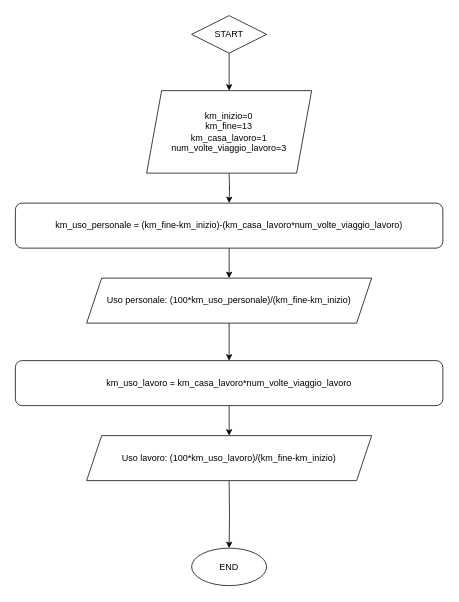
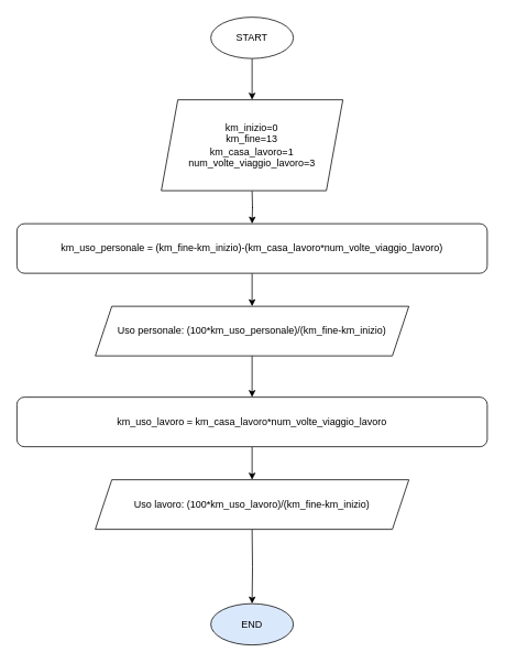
  <mxCell id="0" />
  <mxCell id="1" parent="0" />
  <mxCell id="2" style="edgeStyle=orthogonalEdgeStyle;rounded=0;orthogonalLoop=1;jettySize=auto;html=1;exitX=0.5;exitY=1;exitDx=0;exitDy=0;entryX=0.5;entryY=0;entryDx=0;entryDy=0;" edge="1" parent="1"><mxGeometry relative="1" as="geometry"><mxPoint x="305" y="230" as="sourcePoint" /><mxPoint x="305" y="270" as="targetPoint" /></mxGeometry></mxCell>
  <mxCell id="3" style="edgeStyle=orthogonalEdgeStyle;rounded=0;orthogonalLoop=1;jettySize=auto;html=1;entryX=0.5;entryY=0;entryDx=0;entryDy=0;" edge="1" parent="1" source="4"><mxGeometry relative="1" as="geometry"><mxPoint x="305" y="120" as="targetPoint" /></mxGeometry></mxCell>
- <mxCell id="4" value="START" style="rhombus;whiteSpace=wrap;html=1;" vertex="1" parent="1"><mxGeometry x="255" y="20" width="100" height="50" as="geometry" /></mxCell>
- <mxCell id="5" value="END" style="ellipse;whiteSpace=wrap;html=1;" vertex="1" parent="1"><mxGeometry x="255" y="730" width="100" height="50" as="geometry" /></mxCell>
+ <mxCell id="4" value="START" style="ellipse;whiteSpace=wrap;html=1;" vertex="1" parent="1"><mxGeometry x="255" y="20" width="100" height="50" as="geometry" /></mxCell>
+ <mxCell id="5" value="END" style="ellipse;whiteSpace=wrap;html=1;fillColor=#dae8fc;" vertex="1" parent="1"><mxGeometry x="255" y="730" width="100" height="50" as="geometry" /></mxCell>
  <mxCell id="6" style="edgeStyle=orthogonalEdgeStyle;rounded=0;orthogonalLoop=1;jettySize=auto;html=1;exitX=0.5;exitY=1;exitDx=0;exitDy=0;entryX=0.5;entryY=0;entryDx=0;entryDy=0;" edge="1" parent="1" target="5"><mxGeometry relative="1" as="geometry"><mxPoint x="305" y="640" as="sourcePoint" /></mxGeometry></mxCell>
  <mxCell id="7" value="&lt;div&gt;km_inizio=0&lt;/div&gt;&lt;div&gt;km_fine=13&lt;/div&gt;&lt;div&gt;km_casa_lavoro=1&lt;/div&gt;&lt;div&gt;num_volte_viaggio_lavoro=3&lt;/div&gt;" style="shape=parallelogram;perimeter=parallelogramPerimeter;whiteSpace=wrap;html=1;fixedSize=1;" vertex="1" parent="1"><mxGeometry x="195" y="120" width="220" height="110" as="geometry" /></mxCell>
  <mxCell id="8" style="edgeStyle=orthogonalEdgeStyle;rounded=0;orthogonalLoop=1;jettySize=auto;html=1;exitX=0.5;exitY=1;exitDx=0;exitDy=0;entryX=0.5;entryY=0;entryDx=0;entryDy=0;" edge="1" parent="1" source="9" target="11"><mxGeometry relative="1" as="geometry" /></mxCell>
  <mxCell id="9" value="km_uso_personale = (km_fine-km_inizio)-(km_casa_lavoro*num_volte_viaggio_lavoro)" style="rounded=1;whiteSpace=wrap;html=1;" vertex="1" parent="1"><mxGeometry x="20" y="270" width="570" height="60" as="geometry" /></mxCell>
  <mxCell id="10" style="edgeStyle=orthogonalEdgeStyle;rounded=0;orthogonalLoop=1;jettySize=auto;html=1;exitX=0.5;exitY=1;exitDx=0;exitDy=0;entryX=0.5;entryY=0;entryDx=0;entryDy=0;" edge="1" parent="1" source="11" target="13"><mxGeometry relative="1" as="geometry" /></mxCell>
  <mxCell id="11" value="Uso personale: (100*km_uso_personale)/(km_fine-km_inizio)" style="shape=parallelogram;perimeter=parallelogramPerimeter;whiteSpace=wrap;html=1;fixedSize=1;" vertex="1" parent="1"><mxGeometry x="115" y="370" width="380" height="60" as="geometry" /></mxCell>
  <mxCell id="12" style="edgeStyle=orthogonalEdgeStyle;rounded=0;orthogonalLoop=1;jettySize=auto;html=1;exitX=0.5;exitY=1;exitDx=0;exitDy=0;entryX=0.5;entryY=0;entryDx=0;entryDy=0;" edge="1" parent="1" source="13" target="14"><mxGeometry relative="1" as="geometry" /></mxCell>
  <mxCell id="13" value="km_uso_lavoro = km_casa_lavoro*num_volte_viaggio_lavoro" style="rounded=1;whiteSpace=wrap;html=1;" vertex="1" parent="1"><mxGeometry x="20" y="480" width="570" height="60" as="geometry" /></mxCell>
  <mxCell id="14" value="Uso lavoro: (100*km_uso_lavoro)/(km_fine-km_inizio)" style="shape=parallelogram;perimeter=parallelogramPerimeter;whiteSpace=wrap;html=1;fixedSize=1;" vertex="1" parent="1"><mxGeometry x="115" y="580" width="380" height="60" as="geometry" /></mxCell>
